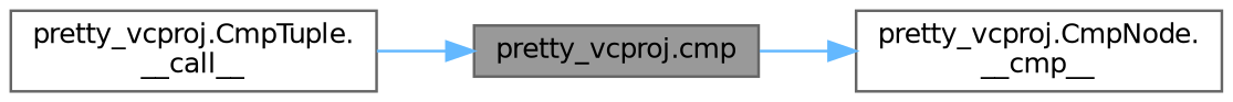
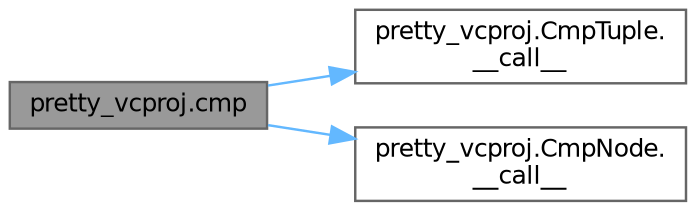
  digraph {
    rankdir=RL
    node [color=grey40 fillcolor=white fontname=Helvetica fontsize=10 shape=box style=filled]
    edge [color=steelblue1 dir=back fontname=Helvetica fontsize=10 labelfontname=Helvetica labelfontsize=10 style=solid]
    n1 [color=gray40 fillcolor=grey60 fontcolor=black height=0.2 label="pretty_vcproj.cmp" width=0.4]
    n2 [height=0.2 label="pretty_vcproj.CmpTuple.\l__call__" width=0.4]
-   n3 [height=0.2 label="pretty_vcproj.CmpNode.\l__cmp__" width=0.4]
-   n1 -> n2
+   n3 [height=0.2 label="pretty_vcproj.CmpNode.\l__call__" width=0.4]
+   n2 -> n1
    n3 -> n1
  }
